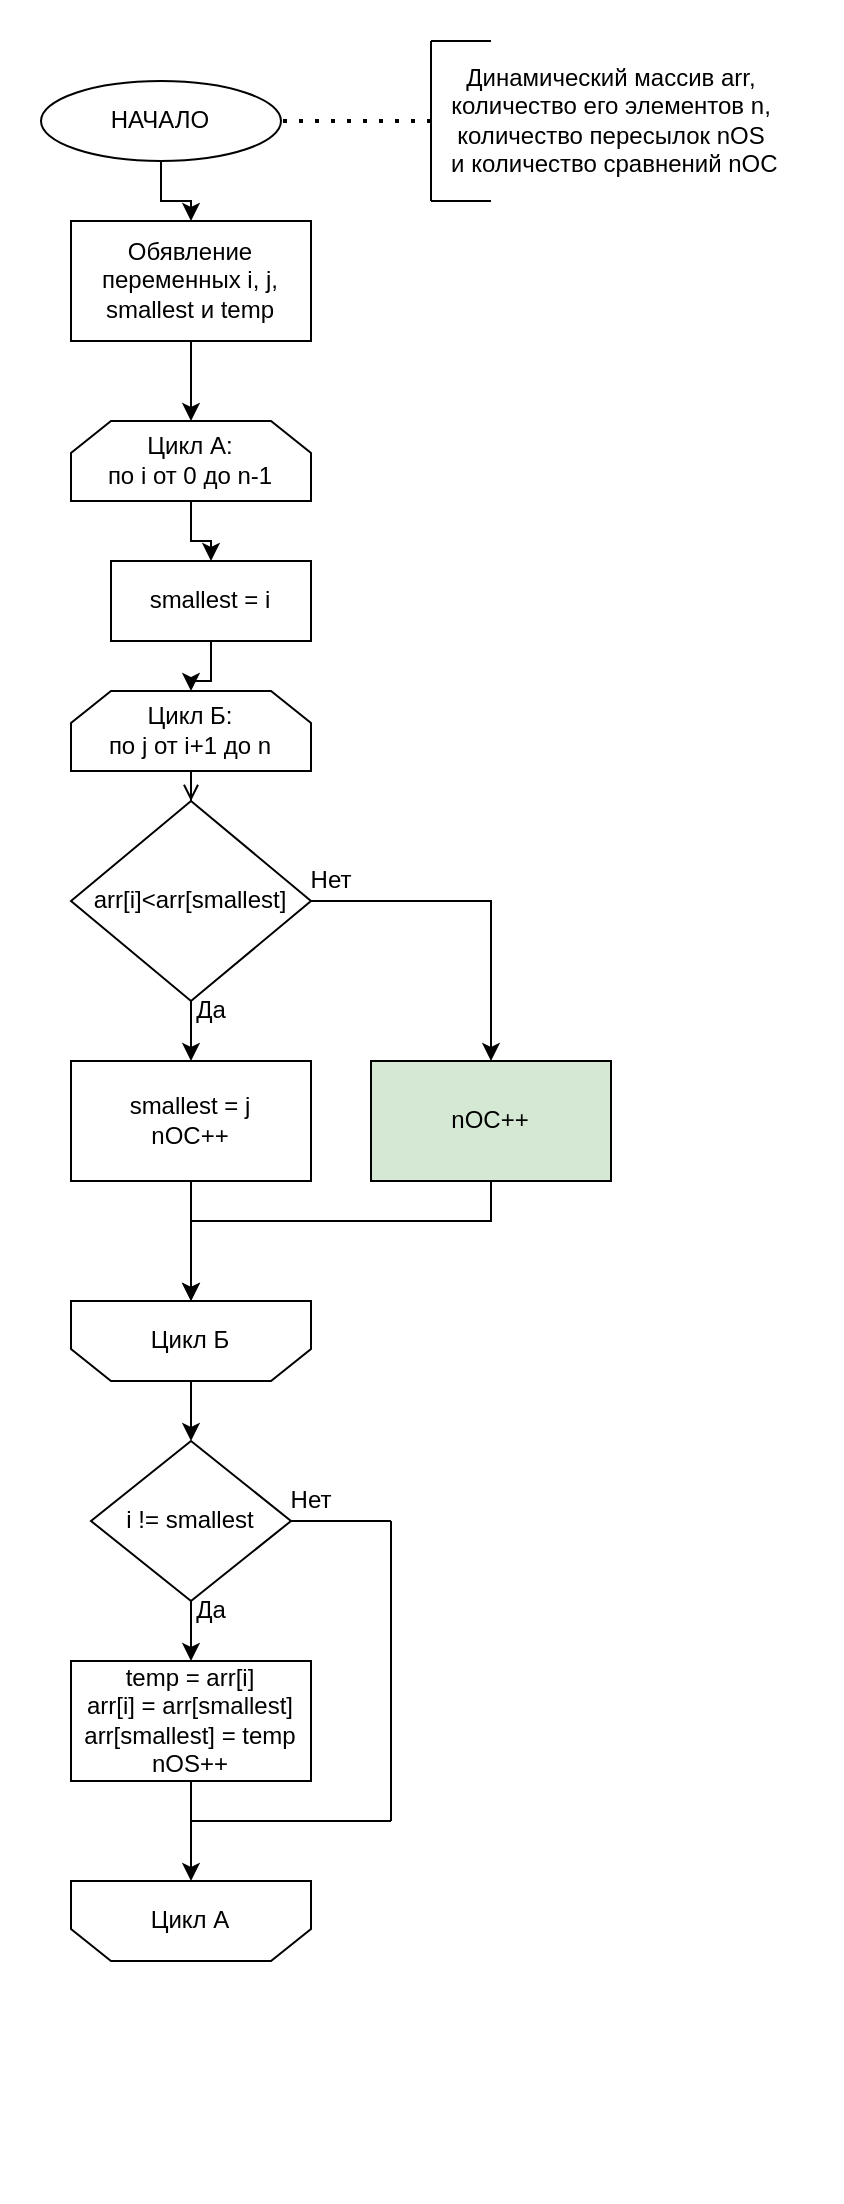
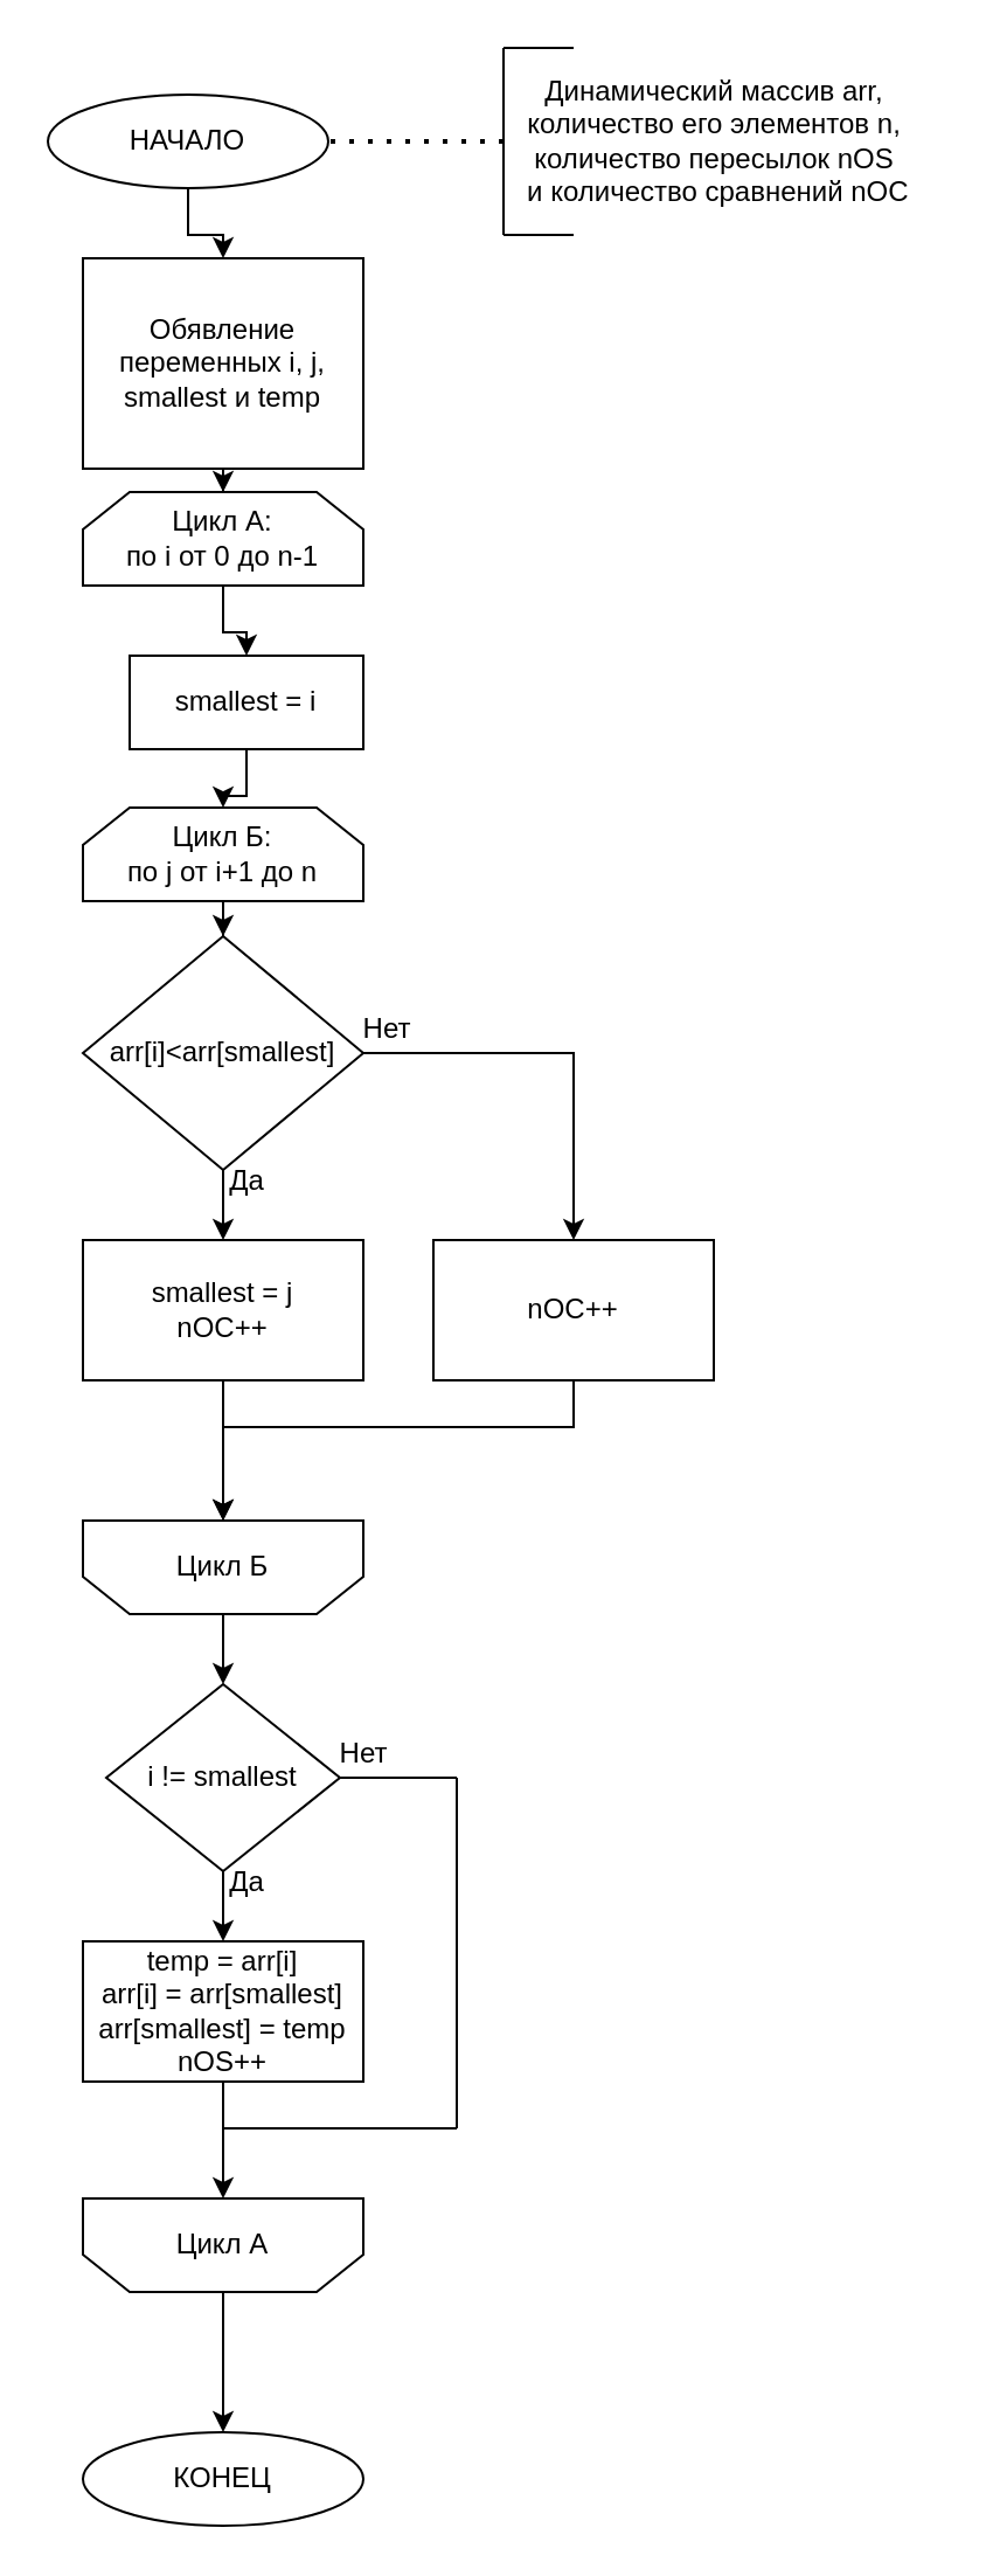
  <mxCell id="0" />
  <mxCell id="1" parent="0" />
  <mxCell id="2" value="" style="edgeStyle=orthogonalEdgeStyle;rounded=0;orthogonalLoop=1;jettySize=auto;html=1;" edge="1" parent="1" source="3" target="10"><mxGeometry relative="1" as="geometry" /></mxCell>
  <mxCell id="3" value="НАЧАЛО" style="ellipse;whiteSpace=wrap;html=1;" vertex="1" parent="1"><mxGeometry x="20" y="40" width="120" height="40" as="geometry" /></mxCell>
  <mxCell id="4" value="" style="endArrow=none;dashed=1;html=1;dashPattern=1 3;strokeWidth=2;rounded=0;entryX=1;entryY=0.5;entryDx=0;entryDy=0;" edge="1" parent="1" target="3"><mxGeometry width="50" height="50" relative="1" as="geometry"><mxPoint x="215" y="60" as="sourcePoint" /><mxPoint x="145" y="290" as="targetPoint" /></mxGeometry></mxCell>
  <mxCell id="5" value="" style="endArrow=none;html=1;rounded=0;" edge="1" parent="1"><mxGeometry width="50" height="50" relative="1" as="geometry"><mxPoint x="215" y="100" as="sourcePoint" /><mxPoint x="215" y="20" as="targetPoint" /></mxGeometry></mxCell>
  <mxCell id="6" value="" style="endArrow=none;html=1;rounded=0;" edge="1" parent="1"><mxGeometry width="50" height="50" relative="1" as="geometry"><mxPoint x="245" y="100" as="sourcePoint" /><mxPoint x="215" y="100" as="targetPoint" /></mxGeometry></mxCell>
  <mxCell id="7" value="" style="endArrow=none;html=1;rounded=0;" edge="1" parent="1"><mxGeometry width="50" height="50" relative="1" as="geometry"><mxPoint x="245" y="20" as="sourcePoint" /><mxPoint x="215" y="20" as="targetPoint" /></mxGeometry></mxCell>
  <mxCell id="8" value="Динамический массив arr, &lt;br&gt;количество его элементов n,&lt;br&gt;количество пересылок nOS&lt;br&gt;&amp;nbsp;и количество сравнений nOC" style="text;html=1;align=center;verticalAlign=middle;resizable=0;points=[];autosize=1;strokeColor=none;fillColor=none;" vertex="1" parent="1"><mxGeometry x="210" y="25" width="190" height="70" as="geometry" /></mxCell>
  <mxCell id="9" style="edgeStyle=orthogonalEdgeStyle;rounded=0;orthogonalLoop=1;jettySize=auto;html=1;entryX=0.5;entryY=0;entryDx=0;entryDy=0;" edge="1" parent="1" source="10" target="12"><mxGeometry relative="1" as="geometry" /></mxCell>
- <mxCell id="10" value="Обявление переменных i, j, smallest и temp" style="whiteSpace=wrap;html=1;" vertex="1" parent="1"><mxGeometry x="35" y="110" width="120" height="60" as="geometry" /></mxCell>
+ <mxCell id="10" value="Обявление переменных i, j, smallest и temp" style="whiteSpace=wrap;html=1;" vertex="1" parent="1"><mxGeometry x="35" y="110" width="120" height="90" as="geometry" /></mxCell>
  <mxCell id="11" value="" style="edgeStyle=orthogonalEdgeStyle;rounded=0;orthogonalLoop=1;jettySize=auto;html=1;" edge="1" parent="1" source="12" target="14"><mxGeometry relative="1" as="geometry" /></mxCell>
  <mxCell id="12" value="Цикл А:&lt;br&gt;по i от 0 до n-1" style="shape=loopLimit;whiteSpace=wrap;html=1;" vertex="1" parent="1"><mxGeometry x="35" y="210" width="120" height="40" as="geometry" /></mxCell>
  <mxCell id="13" style="edgeStyle=orthogonalEdgeStyle;rounded=0;orthogonalLoop=1;jettySize=auto;html=1;entryX=0.5;entryY=0;entryDx=0;entryDy=0;" edge="1" parent="1" source="14" target="16"><mxGeometry relative="1" as="geometry" /></mxCell>
  <mxCell id="14" value="smallest = i" style="whiteSpace=wrap;html=1;" vertex="1" parent="1"><mxGeometry x="55" y="280" width="100" height="40" as="geometry" /></mxCell>
- <mxCell id="15" value="" style="edgeStyle=orthogonalEdgeStyle;rounded=0;orthogonalLoop=1;jettySize=auto;html=1;endArrow=open;" edge="1" parent="1" source="16" target="19"><mxGeometry relative="1" as="geometry" /></mxCell>
+ <mxCell id="15" value="" style="edgeStyle=orthogonalEdgeStyle;rounded=0;orthogonalLoop=1;jettySize=auto;html=1;" edge="1" parent="1" source="16" target="19"><mxGeometry relative="1" as="geometry" /></mxCell>
  <mxCell id="16" value="Цикл Б:&lt;br&gt;по j от i+1 до n" style="shape=loopLimit;whiteSpace=wrap;html=1;" vertex="1" parent="1"><mxGeometry x="35" y="345" width="120" height="40" as="geometry" /></mxCell>
  <mxCell id="17" value="" style="edgeStyle=orthogonalEdgeStyle;rounded=0;orthogonalLoop=1;jettySize=auto;html=1;" edge="1" parent="1" source="19" target="21"><mxGeometry relative="1" as="geometry" /></mxCell>
  <mxCell id="18" value="" style="edgeStyle=orthogonalEdgeStyle;rounded=0;orthogonalLoop=1;jettySize=auto;html=1;" edge="1" parent="1" source="19" target="23"><mxGeometry relative="1" as="geometry" /></mxCell>
  <mxCell id="19" value="arr[i]&amp;lt;arr[smallest]" style="rhombus;whiteSpace=wrap;html=1;" vertex="1" parent="1"><mxGeometry x="35" y="400" width="120" height="100" as="geometry" /></mxCell>
  <mxCell id="20" style="edgeStyle=orthogonalEdgeStyle;rounded=0;orthogonalLoop=1;jettySize=auto;html=1;entryX=0.5;entryY=1;entryDx=0;entryDy=0;" edge="1" parent="1" source="21" target="27"><mxGeometry relative="1" as="geometry" /></mxCell>
  <mxCell id="21" value="smallest = j&lt;br&gt;nOC++" style="whiteSpace=wrap;html=1;" vertex="1" parent="1"><mxGeometry x="35" y="530" width="120" height="60" as="geometry" /></mxCell>
  <mxCell id="22" style="edgeStyle=orthogonalEdgeStyle;rounded=0;orthogonalLoop=1;jettySize=auto;html=1;entryX=0.5;entryY=1;entryDx=0;entryDy=0;" edge="1" parent="1" source="23" target="27"><mxGeometry relative="1" as="geometry"><Array as="points"><mxPoint x="245" y="610" /><mxPoint x="95" y="610" /></Array></mxGeometry></mxCell>
- <mxCell id="23" value="nOC++" style="whiteSpace=wrap;html=1;fillColor=#d5e8d4;" vertex="1" parent="1"><mxGeometry x="185" y="530" width="120" height="60" as="geometry" /></mxCell>
+ <mxCell id="23" value="nOC++" style="whiteSpace=wrap;html=1;" vertex="1" parent="1"><mxGeometry x="185" y="530" width="120" height="60" as="geometry" /></mxCell>
  <mxCell id="24" value="Да" style="text;html=1;align=center;verticalAlign=middle;resizable=0;points=[];autosize=1;strokeColor=none;fillColor=none;" vertex="1" parent="1"><mxGeometry x="85" y="490" width="40" height="30" as="geometry" /></mxCell>
  <mxCell id="25" value="Нет" style="text;html=1;align=center;verticalAlign=middle;resizable=0;points=[];autosize=1;strokeColor=none;fillColor=none;" vertex="1" parent="1"><mxGeometry x="145" y="425" width="40" height="30" as="geometry" /></mxCell>
  <mxCell id="26" value="" style="edgeStyle=orthogonalEdgeStyle;rounded=0;orthogonalLoop=1;jettySize=auto;html=1;" edge="1" parent="1" source="27" target="29"><mxGeometry relative="1" as="geometry" /></mxCell>
  <mxCell id="27" value="Цикл Б" style="shape=loopLimit;whiteSpace=wrap;html=1;direction=west;" vertex="1" parent="1"><mxGeometry x="35" y="650" width="120" height="40" as="geometry" /></mxCell>
  <mxCell id="28" value="" style="edgeStyle=orthogonalEdgeStyle;rounded=0;orthogonalLoop=1;jettySize=auto;html=1;" edge="1" parent="1" source="29" target="31"><mxGeometry relative="1" as="geometry" /></mxCell>
  <mxCell id="29" value="i != smallest" style="rhombus;whiteSpace=wrap;html=1;" vertex="1" parent="1"><mxGeometry x="45" y="720" width="100" height="80" as="geometry" /></mxCell>
  <mxCell id="30" style="edgeStyle=orthogonalEdgeStyle;rounded=0;orthogonalLoop=1;jettySize=auto;html=1;entryX=0.5;entryY=1;entryDx=0;entryDy=0;" edge="1" parent="1" source="31" target="34"><mxGeometry relative="1" as="geometry" /></mxCell>
  <mxCell id="31" value="temp = arr[i]&lt;br&gt;arr[i] = arr[smallest]&lt;br&gt;arr[smallest] = temp&lt;br&gt;nOS++" style="whiteSpace=wrap;html=1;" vertex="1" parent="1"><mxGeometry x="35" y="830" width="120" height="60" as="geometry" /></mxCell>
  <mxCell id="32" value="Да" style="text;html=1;align=center;verticalAlign=middle;resizable=0;points=[];autosize=1;strokeColor=none;fillColor=none;" vertex="1" parent="1"><mxGeometry x="85" y="790" width="40" height="30" as="geometry" /></mxCell>
+ <mxCell id="33" value="" style="edgeStyle=orthogonalEdgeStyle;rounded=0;orthogonalLoop=1;jettySize=auto;html=1;" edge="1" parent="1" source="34" target="39"><mxGeometry relative="1" as="geometry" /></mxCell>
  <mxCell id="34" value="Цикл А" style="shape=loopLimit;whiteSpace=wrap;html=1;direction=west;" vertex="1" parent="1"><mxGeometry x="35" y="940" width="120" height="40" as="geometry" /></mxCell>
  <mxCell id="35" value="" style="endArrow=none;html=1;rounded=0;entryX=1;entryY=0.5;entryDx=0;entryDy=0;" edge="1" parent="1" target="29"><mxGeometry width="50" height="50" relative="1" as="geometry"><mxPoint x="195" y="760" as="sourcePoint" /><mxPoint x="185" y="810" as="targetPoint" /></mxGeometry></mxCell>
  <mxCell id="36" value="" style="endArrow=none;html=1;rounded=0;" edge="1" parent="1"><mxGeometry width="50" height="50" relative="1" as="geometry"><mxPoint x="195" y="910" as="sourcePoint" /><mxPoint x="195" y="760" as="targetPoint" /></mxGeometry></mxCell>
  <mxCell id="37" value="" style="endArrow=none;html=1;rounded=0;" edge="1" parent="1"><mxGeometry width="50" height="50" relative="1" as="geometry"><mxPoint x="95" y="910" as="sourcePoint" /><mxPoint x="195" y="910" as="targetPoint" /></mxGeometry></mxCell>
  <mxCell id="38" value="Нет" style="text;html=1;align=center;verticalAlign=middle;resizable=0;points=[];autosize=1;strokeColor=none;fillColor=none;" vertex="1" parent="1"><mxGeometry x="135" y="735" width="40" height="30" as="geometry" /></mxCell>
+ <mxCell id="39" value="КОНЕЦ" style="ellipse;whiteSpace=wrap;html=1;" vertex="1" parent="1"><mxGeometry x="35" y="1040" width="120" height="40" as="geometry" /></mxCell>
